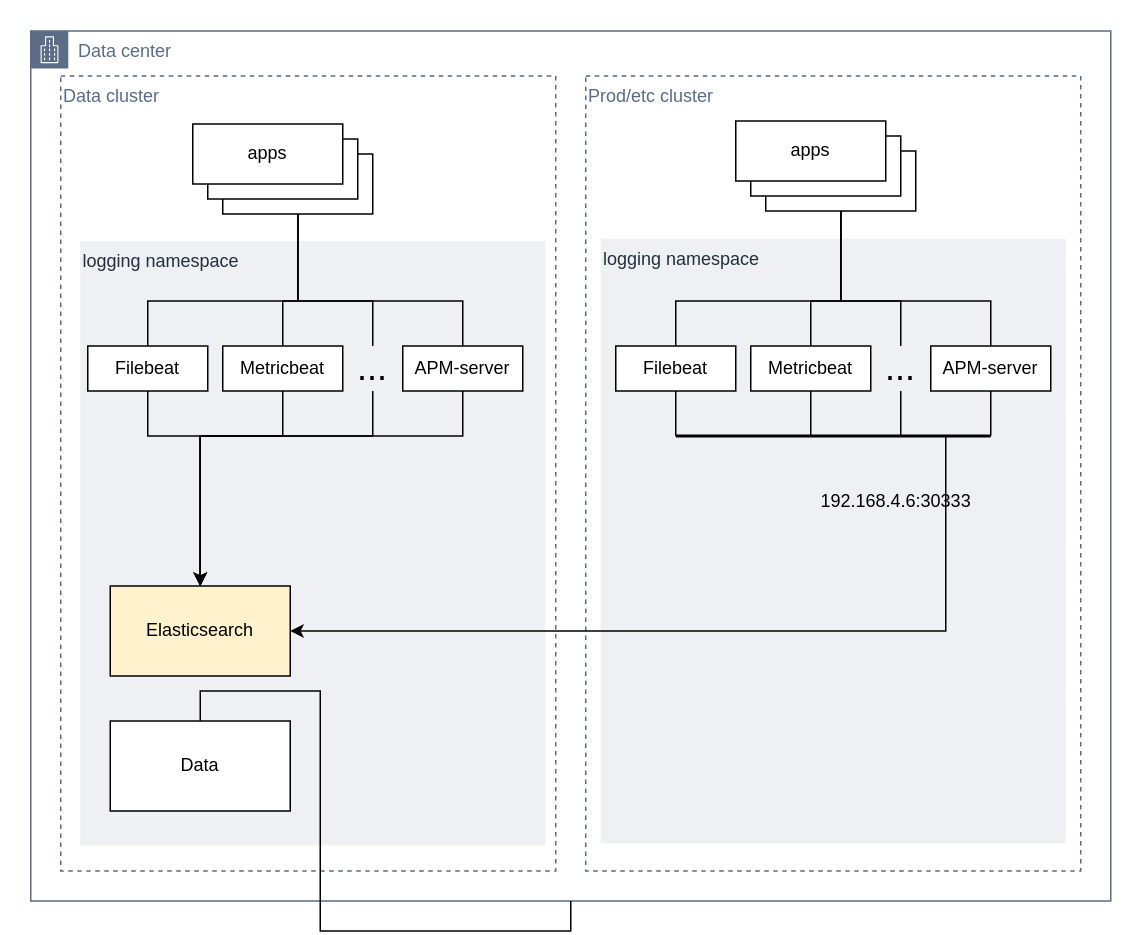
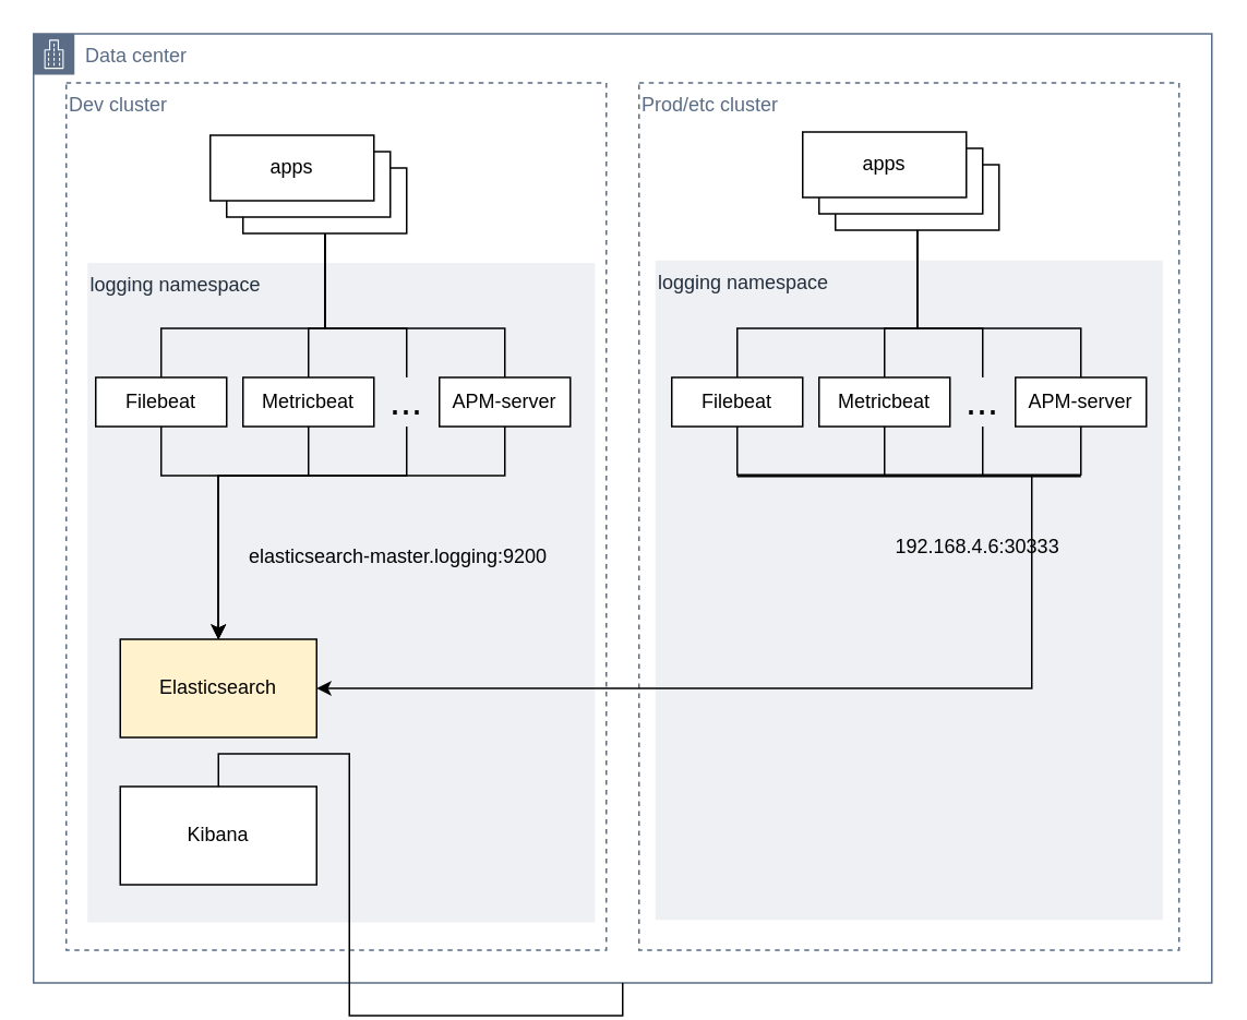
  <mxCell id="0" />
  <mxCell id="1" parent="0" />
- <mxCell id="2" value="Data cluster" style="fillColor=none;strokeColor=#5A6C86;dashed=1;verticalAlign=top;fontStyle=0;fontColor=#5A6C86;align=left;" parent="1" vertex="1"><mxGeometry x="40" y="50" width="330" height="530" as="geometry" /></mxCell>
+ <mxCell id="2" value="Dev cluster" style="fillColor=none;strokeColor=#5A6C86;dashed=1;verticalAlign=top;fontStyle=0;fontColor=#5A6C86;align=left;" parent="1" vertex="1"><mxGeometry x="40" y="50" width="330" height="530" as="geometry" /></mxCell>
  <mxCell id="3" value="logging namespace" style="fillColor=#EFF0F3;strokeColor=none;dashed=0;verticalAlign=top;fontStyle=0;fontColor=#232F3D;align=left;" parent="1" vertex="1"><mxGeometry x="53" y="160" width="310" height="403" as="geometry" /></mxCell>
  <mxCell id="4" value="logging namespace" style="fillColor=#EFF0F3;strokeColor=none;dashed=0;verticalAlign=top;fontStyle=0;fontColor=#232F3D;align=left;" parent="1" vertex="1"><mxGeometry x="400" y="158.5" width="310" height="403" as="geometry" /></mxCell>
  <mxCell id="5" value="Data center" style="points=[[0,0],[0.25,0],[0.5,0],[0.75,0],[1,0],[1,0.25],[1,0.5],[1,0.75],[1,1],[0.75,1],[0.5,1],[0.25,1],[0,1],[0,0.75],[0,0.5],[0,0.25]];outlineConnect=0;gradientColor=none;html=1;whiteSpace=wrap;fontSize=12;fontStyle=0;shape=mxgraph.aws4.group;grIcon=mxgraph.aws4.group_corporate_data_center;strokeColor=#5A6C86;fillColor=none;verticalAlign=top;align=left;spacingLeft=30;fontColor=#5A6C86;dashed=0;" parent="1" vertex="1"><mxGeometry x="20" y="20" width="720" height="580" as="geometry" /></mxCell>
  <mxCell id="6" value="Prod/etc cluster" style="fillColor=none;strokeColor=#5A6C86;dashed=1;verticalAlign=top;fontStyle=0;fontColor=#5A6C86;align=left;" parent="1" vertex="1"><mxGeometry x="390" y="50" width="330" height="530" as="geometry" /></mxCell>
  <mxCell id="7" value="Elasticsearch" style="rounded=0;whiteSpace=wrap;html=1;fillColor=#fff2cc;" parent="1" vertex="1"><mxGeometry x="73" y="390" width="120" height="60" as="geometry" /></mxCell>
  <mxCell id="8" style="edgeStyle=orthogonalEdgeStyle;rounded=0;orthogonalLoop=1;jettySize=auto;html=1;exitX=0.5;exitY=0;exitDx=0;exitDy=0;endArrow=none;endFill=0;" parent="1" source="9" target="5" edge="1"><mxGeometry relative="1" as="geometry" /></mxCell>
- <mxCell id="9" value="Data" style="rounded=0;whiteSpace=wrap;html=1;" parent="1" vertex="1"><mxGeometry x="73" y="480" width="120" height="60" as="geometry" /></mxCell>
+ <mxCell id="9" value="Kibana" style="rounded=0;whiteSpace=wrap;html=1;" parent="1" vertex="1"><mxGeometry x="73" y="480" width="120" height="60" as="geometry" /></mxCell>
+ <mxCell id="10" value="elasticsearch-master.logging:9200" style="text;html=1;strokeColor=none;fillColor=none;align=center;verticalAlign=middle;whiteSpace=wrap;rounded=0;" parent="1" vertex="1"><mxGeometry x="148" y="330" width="190" height="20" as="geometry" /></mxCell>
  <mxCell id="11" value="" style="endArrow=none;html=1;strokeWidth=2;" parent="1" edge="1"><mxGeometry width="50" height="50" relative="1" as="geometry"><mxPoint x="450" y="290" as="sourcePoint" /><mxPoint x="660" y="290" as="targetPoint" /></mxGeometry></mxCell>
  <mxCell id="12" style="edgeStyle=elbowEdgeStyle;rounded=0;orthogonalLoop=1;jettySize=auto;html=1;exitX=0.5;exitY=1;exitDx=0;exitDy=0;endArrow=none;endFill=0;" parent="1" source="40" edge="1"><mxGeometry relative="1" as="geometry"><mxPoint x="450" y="290" as="targetPoint" /></mxGeometry></mxCell>
  <mxCell id="13" style="edgeStyle=elbowEdgeStyle;rounded=0;orthogonalLoop=1;jettySize=auto;html=1;exitX=0.5;exitY=1;exitDx=0;exitDy=0;endArrow=none;endFill=0;strokeWidth=1;" parent="1" source="39" edge="1"><mxGeometry relative="1" as="geometry"><mxPoint x="540" y="290" as="targetPoint" /></mxGeometry></mxCell>
  <mxCell id="14" style="edgeStyle=elbowEdgeStyle;rounded=0;orthogonalLoop=1;jettySize=auto;html=1;exitX=0.5;exitY=1;exitDx=0;exitDy=0;endArrow=none;endFill=0;strokeWidth=1;" parent="1" source="42" edge="1"><mxGeometry relative="1" as="geometry"><mxPoint x="600" y="290" as="targetPoint" /></mxGeometry></mxCell>
  <mxCell id="15" style="edgeStyle=elbowEdgeStyle;rounded=0;orthogonalLoop=1;jettySize=auto;html=1;exitX=0.5;exitY=1;exitDx=0;exitDy=0;endArrow=none;endFill=0;strokeWidth=1;" parent="1" source="41" edge="1"><mxGeometry relative="1" as="geometry"><mxPoint x="660" y="290" as="targetPoint" /></mxGeometry></mxCell>
  <mxCell id="16" style="edgeStyle=elbowEdgeStyle;rounded=0;orthogonalLoop=1;jettySize=auto;html=1;entryX=1;entryY=0.5;entryDx=0;entryDy=0;endArrow=classic;endFill=1;strokeWidth=1;" parent="1" target="7" edge="1"><mxGeometry relative="1" as="geometry"><mxPoint x="630" y="290" as="sourcePoint" /><Array as="points"><mxPoint x="630" y="410" /></Array></mxGeometry></mxCell>
  <mxCell id="17" value="192.168.4.6:30333" style="text;html=1;fillColor=none;" parent="1" vertex="1"><mxGeometry x="545" y="320" width="110" height="30" as="geometry" /></mxCell>
  <mxCell id="18" style="edgeStyle=orthogonalEdgeStyle;rounded=0;orthogonalLoop=1;jettySize=auto;html=1;exitX=0.5;exitY=1;exitDx=0;exitDy=0;fontSize=24;" parent="1" source="24" target="7" edge="1"><mxGeometry relative="1" as="geometry"><Array as="points"><mxPoint x="188" y="290" /><mxPoint x="133" y="290" /></Array></mxGeometry></mxCell>
  <mxCell id="19" style="edgeStyle=orthogonalEdgeStyle;rounded=0;orthogonalLoop=1;jettySize=auto;html=1;exitX=0.5;exitY=1;exitDx=0;exitDy=0;entryX=0.5;entryY=0;entryDx=0;entryDy=0;fontSize=24;" parent="1" source="25" target="7" edge="1"><mxGeometry relative="1" as="geometry"><Array as="points"><mxPoint x="98" y="290" /><mxPoint x="133" y="290" /></Array></mxGeometry></mxCell>
  <mxCell id="20" style="edgeStyle=orthogonalEdgeStyle;rounded=0;orthogonalLoop=1;jettySize=auto;html=1;exitX=0.5;exitY=1;exitDx=0;exitDy=0;fontSize=24;" parent="1" source="26" target="7" edge="1"><mxGeometry relative="1" as="geometry"><Array as="points"><mxPoint x="308" y="290" /><mxPoint x="133" y="290" /></Array></mxGeometry></mxCell>
  <mxCell id="21" style="edgeStyle=orthogonalEdgeStyle;rounded=0;orthogonalLoop=1;jettySize=auto;html=1;exitX=0.5;exitY=1;exitDx=0;exitDy=0;entryX=0.5;entryY=0;entryDx=0;entryDy=0;fontSize=24;" parent="1" source="27" target="7" edge="1"><mxGeometry relative="1" as="geometry"><Array as="points"><mxPoint x="248" y="290" /><mxPoint x="133" y="290" /></Array></mxGeometry></mxCell>
  <mxCell id="22" value="" style="group" parent="1" vertex="1" connectable="0"><mxGeometry x="58" y="230" width="290" height="30" as="geometry" /></mxCell>
  <mxCell id="23" value="" style="group" parent="22" vertex="1" connectable="0"><mxGeometry width="290" height="30" as="geometry" /></mxCell>
  <mxCell id="24" value="Metricbeat" style="rounded=0;whiteSpace=wrap;html=1;" parent="23" vertex="1"><mxGeometry x="90" width="80" height="30" as="geometry" /></mxCell>
  <mxCell id="25" value="Filebeat" style="rounded=0;whiteSpace=wrap;html=1;" parent="23" vertex="1"><mxGeometry width="80" height="30" as="geometry" /></mxCell>
  <mxCell id="26" value="APM-server" style="rounded=0;whiteSpace=wrap;html=1;" parent="23" vertex="1"><mxGeometry x="210" width="80" height="30" as="geometry" /></mxCell>
  <mxCell id="27" value="..." style="text;html=1;strokeColor=none;fillColor=none;align=center;verticalAlign=middle;whiteSpace=wrap;rounded=0;fontSize=24;" parent="23" vertex="1"><mxGeometry x="170" width="40" height="30" as="geometry" /></mxCell>
  <mxCell id="28" value="" style="group" parent="1" vertex="1" connectable="0"><mxGeometry x="128" y="82" width="230" height="450" as="geometry" /></mxCell>
  <mxCell id="29" value="apps" style="rounded=0;whiteSpace=wrap;html=1;fontSize=12;" parent="28" vertex="1"><mxGeometry x="20" y="20" width="100" height="40" as="geometry" /></mxCell>
  <mxCell id="30" value="apps" style="rounded=0;whiteSpace=wrap;html=1;fontSize=12;" parent="28" vertex="1"><mxGeometry x="10" y="10" width="100" height="40" as="geometry" /></mxCell>
  <mxCell id="31" value="apps" style="rounded=0;whiteSpace=wrap;html=1;fontSize=12;" parent="28" vertex="1"><mxGeometry width="100" height="40" as="geometry" /></mxCell>
  <mxCell id="32" style="rounded=0;orthogonalLoop=1;jettySize=auto;html=1;exitX=0.5;exitY=1;exitDx=0;exitDy=0;entryX=0.5;entryY=0;entryDx=0;entryDy=0;fontSize=12;endArrow=none;endFill=0;edgeStyle=orthogonalEdgeStyle;" parent="1" source="29" target="25" edge="1"><mxGeometry relative="1" as="geometry"><Array as="points"><mxPoint x="198" y="200" /><mxPoint x="98" y="200" /></Array></mxGeometry></mxCell>
  <mxCell id="33" style="edgeStyle=orthogonalEdgeStyle;rounded=0;orthogonalLoop=1;jettySize=auto;html=1;exitX=0.5;exitY=1;exitDx=0;exitDy=0;entryX=0.5;entryY=0;entryDx=0;entryDy=0;endArrow=none;endFill=0;fontSize=12;" parent="1" source="29" target="24" edge="1"><mxGeometry relative="1" as="geometry"><Array as="points"><mxPoint x="198" y="200" /><mxPoint x="188" y="200" /></Array></mxGeometry></mxCell>
  <mxCell id="34" style="edgeStyle=orthogonalEdgeStyle;rounded=0;orthogonalLoop=1;jettySize=auto;html=1;exitX=0.5;exitY=1;exitDx=0;exitDy=0;entryX=0.5;entryY=0;entryDx=0;entryDy=0;endArrow=none;endFill=0;fontSize=12;" parent="1" source="29" target="27" edge="1"><mxGeometry relative="1" as="geometry"><Array as="points"><mxPoint x="198" y="200" /><mxPoint x="248" y="200" /></Array></mxGeometry></mxCell>
  <mxCell id="35" style="edgeStyle=orthogonalEdgeStyle;rounded=0;orthogonalLoop=1;jettySize=auto;html=1;exitX=0.5;exitY=1;exitDx=0;exitDy=0;entryX=0.5;entryY=0;entryDx=0;entryDy=0;endArrow=none;endFill=0;fontSize=12;" parent="1" source="29" target="26" edge="1"><mxGeometry relative="1" as="geometry"><Array as="points"><mxPoint x="198" y="200" /><mxPoint x="308" y="200" /></Array></mxGeometry></mxCell>
  <mxCell id="36" value="" style="group" parent="1" vertex="1" connectable="0"><mxGeometry x="410" y="120" width="290" height="140" as="geometry" /></mxCell>
  <mxCell id="37" value="" style="group" parent="36" vertex="1" connectable="0"><mxGeometry y="110" width="290" height="30" as="geometry" /></mxCell>
  <mxCell id="38" value="" style="group" parent="37" vertex="1" connectable="0"><mxGeometry width="290" height="30" as="geometry" /></mxCell>
  <mxCell id="39" value="Metricbeat" style="rounded=0;whiteSpace=wrap;html=1;" parent="38" vertex="1"><mxGeometry x="90" width="80" height="30" as="geometry" /></mxCell>
  <mxCell id="40" value="Filebeat" style="rounded=0;whiteSpace=wrap;html=1;" parent="38" vertex="1"><mxGeometry width="80" height="30" as="geometry" /></mxCell>
  <mxCell id="41" value="APM-server" style="rounded=0;whiteSpace=wrap;html=1;" parent="38" vertex="1"><mxGeometry x="210" width="80" height="30" as="geometry" /></mxCell>
  <mxCell id="42" value="..." style="text;html=1;strokeColor=none;fillColor=none;align=center;verticalAlign=middle;whiteSpace=wrap;rounded=0;fontSize=24;" parent="38" vertex="1"><mxGeometry x="170" width="40" height="30" as="geometry" /></mxCell>
  <mxCell id="43" value="" style="group" parent="36" vertex="1" connectable="0"><mxGeometry x="80" y="-40" width="120" height="60" as="geometry" /></mxCell>
  <mxCell id="44" value="apps" style="rounded=0;whiteSpace=wrap;html=1;fontSize=12;" parent="43" vertex="1"><mxGeometry x="20" y="20" width="100" height="40" as="geometry" /></mxCell>
  <mxCell id="45" value="apps" style="rounded=0;whiteSpace=wrap;html=1;fontSize=12;" parent="43" vertex="1"><mxGeometry x="10" y="10" width="100" height="40" as="geometry" /></mxCell>
  <mxCell id="46" value="apps" style="rounded=0;whiteSpace=wrap;html=1;fontSize=12;" parent="43" vertex="1"><mxGeometry width="100" height="40" as="geometry" /></mxCell>
  <mxCell id="47" style="rounded=0;orthogonalLoop=1;jettySize=auto;html=1;exitX=0.5;exitY=1;exitDx=0;exitDy=0;entryX=0.5;entryY=0;entryDx=0;entryDy=0;fontSize=12;endArrow=none;endFill=0;edgeStyle=orthogonalEdgeStyle;" parent="36" source="44" target="40" edge="1"><mxGeometry relative="1" as="geometry"><Array as="points"><mxPoint x="150" y="80" /><mxPoint x="40" y="80" /></Array></mxGeometry></mxCell>
  <mxCell id="48" style="edgeStyle=orthogonalEdgeStyle;rounded=0;orthogonalLoop=1;jettySize=auto;html=1;exitX=0.5;exitY=1;exitDx=0;exitDy=0;entryX=0.5;entryY=0;entryDx=0;entryDy=0;endArrow=none;endFill=0;fontSize=12;" parent="36" source="44" target="39" edge="1"><mxGeometry relative="1" as="geometry"><Array as="points"><mxPoint x="150" y="80" /><mxPoint x="130" y="80" /></Array></mxGeometry></mxCell>
  <mxCell id="49" style="edgeStyle=orthogonalEdgeStyle;rounded=0;orthogonalLoop=1;jettySize=auto;html=1;exitX=0.5;exitY=1;exitDx=0;exitDy=0;entryX=0.5;entryY=0;entryDx=0;entryDy=0;endArrow=none;endFill=0;fontSize=12;" parent="36" source="44" target="42" edge="1"><mxGeometry relative="1" as="geometry"><Array as="points"><mxPoint x="150" y="80" /><mxPoint x="190" y="80" /></Array></mxGeometry></mxCell>
  <mxCell id="50" style="edgeStyle=orthogonalEdgeStyle;rounded=0;orthogonalLoop=1;jettySize=auto;html=1;exitX=0.5;exitY=1;exitDx=0;exitDy=0;entryX=0.5;entryY=0;entryDx=0;entryDy=0;endArrow=none;endFill=0;fontSize=12;" parent="36" source="44" target="41" edge="1"><mxGeometry relative="1" as="geometry"><Array as="points"><mxPoint x="150" y="80" /><mxPoint x="250" y="80" /></Array></mxGeometry></mxCell>
  <mxCell id="51" style="edgeStyle=orthogonalEdgeStyle;rounded=0;orthogonalLoop=1;jettySize=auto;html=1;exitX=0.5;exitY=1;exitDx=0;exitDy=0;fontSize=24;" parent="1" source="39" edge="1"><mxGeometry relative="1" as="geometry" /></mxCell>
  <mxCell id="52" style="edgeStyle=orthogonalEdgeStyle;rounded=0;orthogonalLoop=1;jettySize=auto;html=1;exitX=0.5;exitY=1;exitDx=0;exitDy=0;entryX=0.5;entryY=0;entryDx=0;entryDy=0;fontSize=24;" parent="1" source="40" edge="1"><mxGeometry relative="1" as="geometry" /></mxCell>
  <mxCell id="53" style="edgeStyle=orthogonalEdgeStyle;rounded=0;orthogonalLoop=1;jettySize=auto;html=1;exitX=0.5;exitY=1;exitDx=0;exitDy=0;fontSize=24;" parent="1" source="41" edge="1"><mxGeometry relative="1" as="geometry" /></mxCell>
  <mxCell id="54" style="edgeStyle=orthogonalEdgeStyle;rounded=0;orthogonalLoop=1;jettySize=auto;html=1;exitX=0.5;exitY=1;exitDx=0;exitDy=0;entryX=0.5;entryY=0;entryDx=0;entryDy=0;fontSize=24;" parent="1" source="42" edge="1"><mxGeometry relative="1" as="geometry" /></mxCell>
